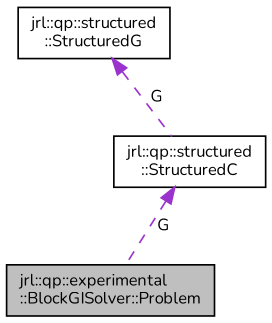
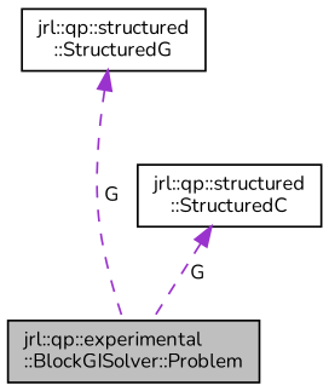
  digraph {
    fontname=Nunito
    node [color=black fillcolor=white fontname=Nunito fontsize=10 shape=record style=filled]
    edge [color=darkorchid3 dir=back fontname=Nunito fontsize=10 labelfontname=Helvetica labelfontsize=10 style=dashed]
    n1 [fillcolor=grey75 fontcolor=black height=0.2 label="jrl::qp::experimental\l::BlockGISolver::Problem" width=0.4]
    n2 [height=0.2 label="jrl::qp::structured\l::StructuredC" width=0.4]
    n3 [height=0.2 label="jrl::qp::structured\l::StructuredG" width=0.4]
    n2 -> n1 [label=" G"]
-   n3 -> n2 [label=" G"]
+   n3 -> n1 [label=" G"]
  }
